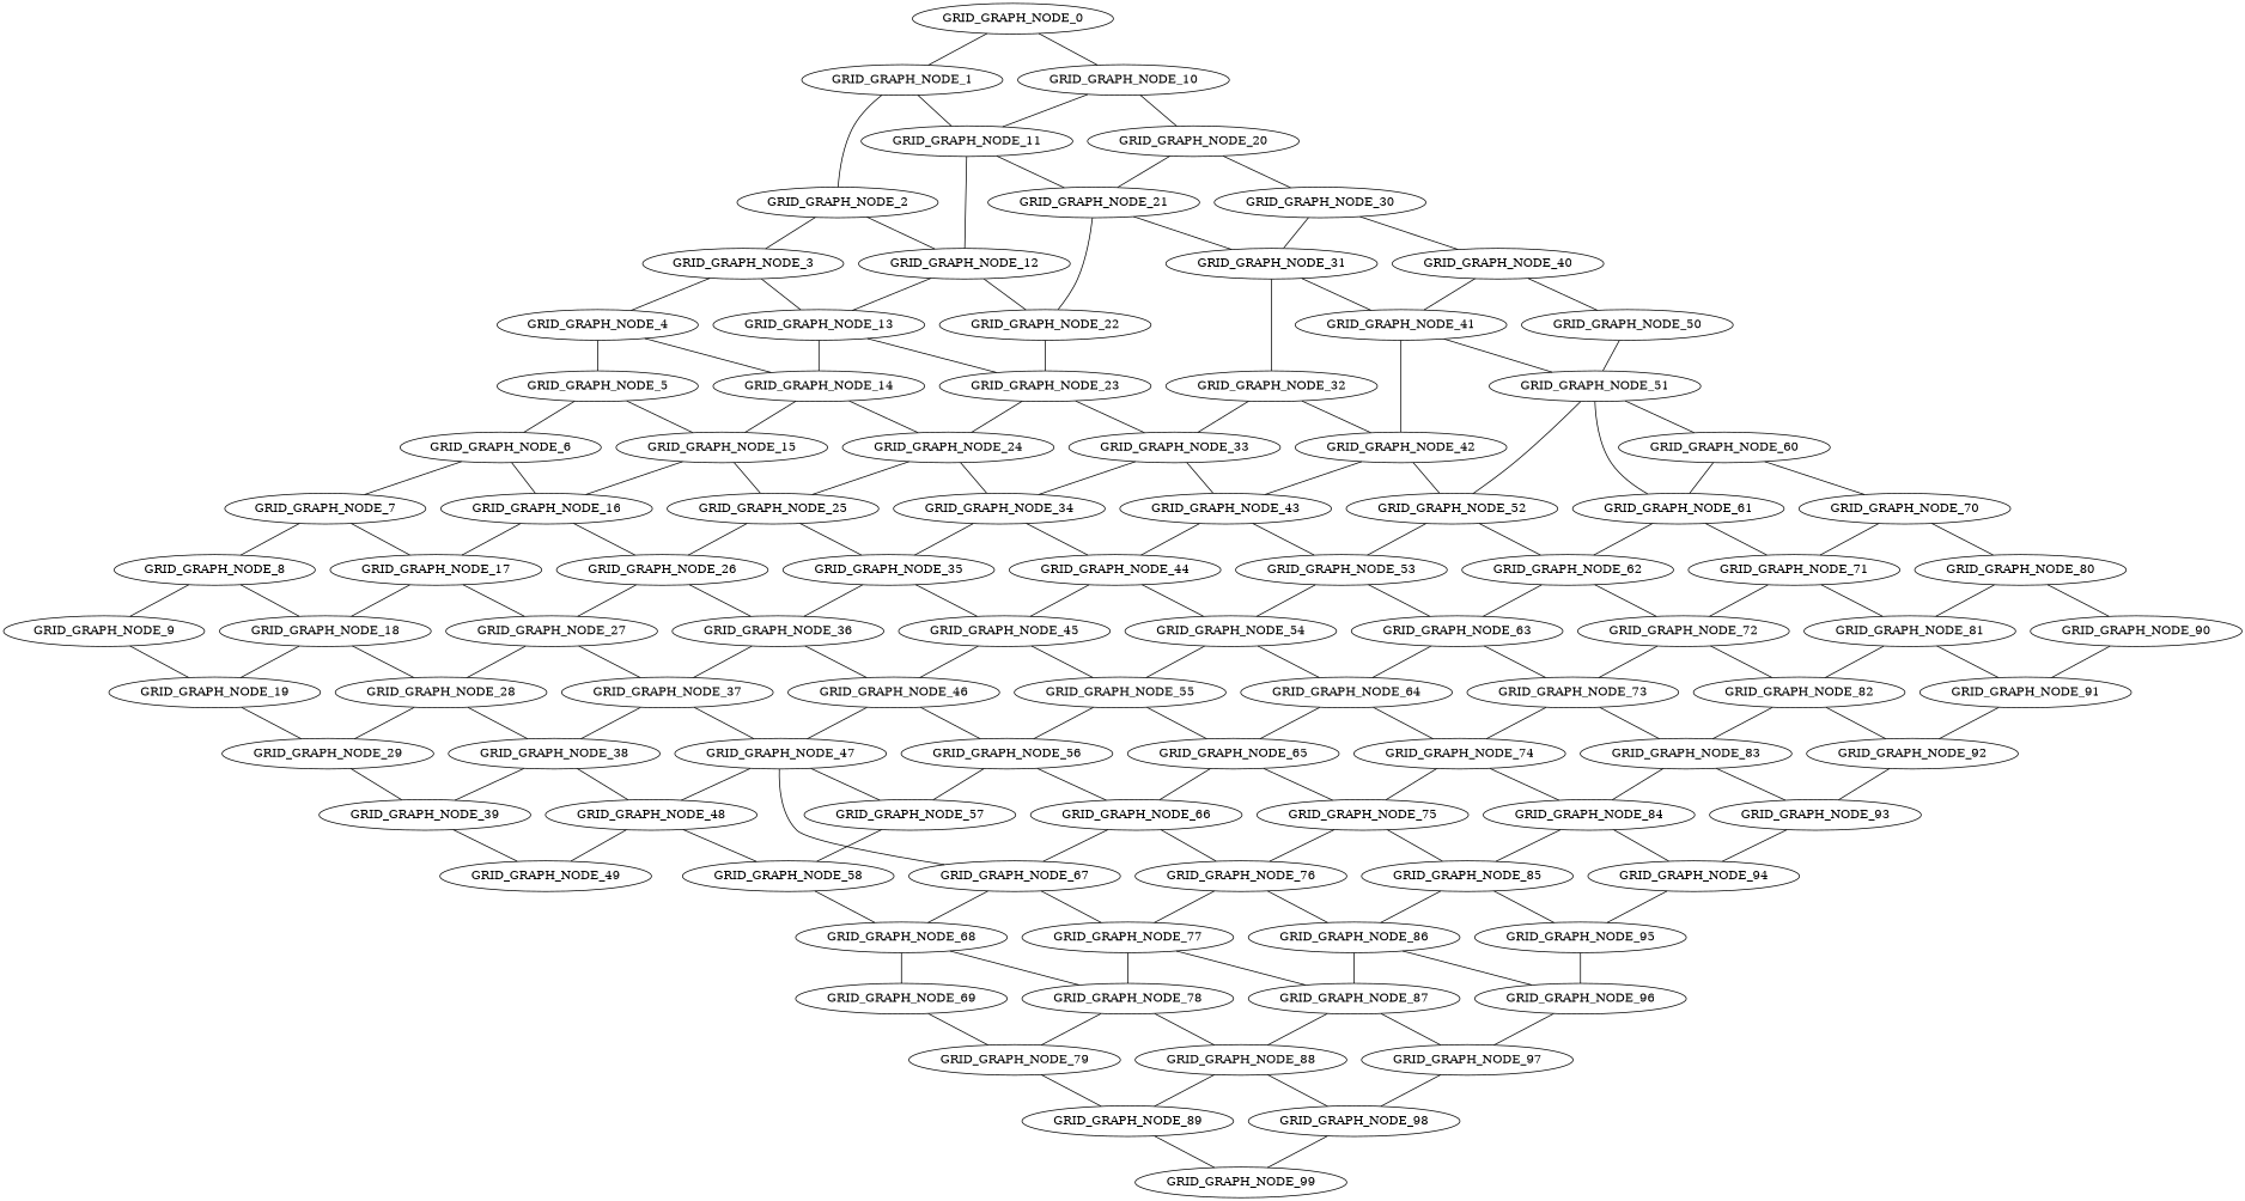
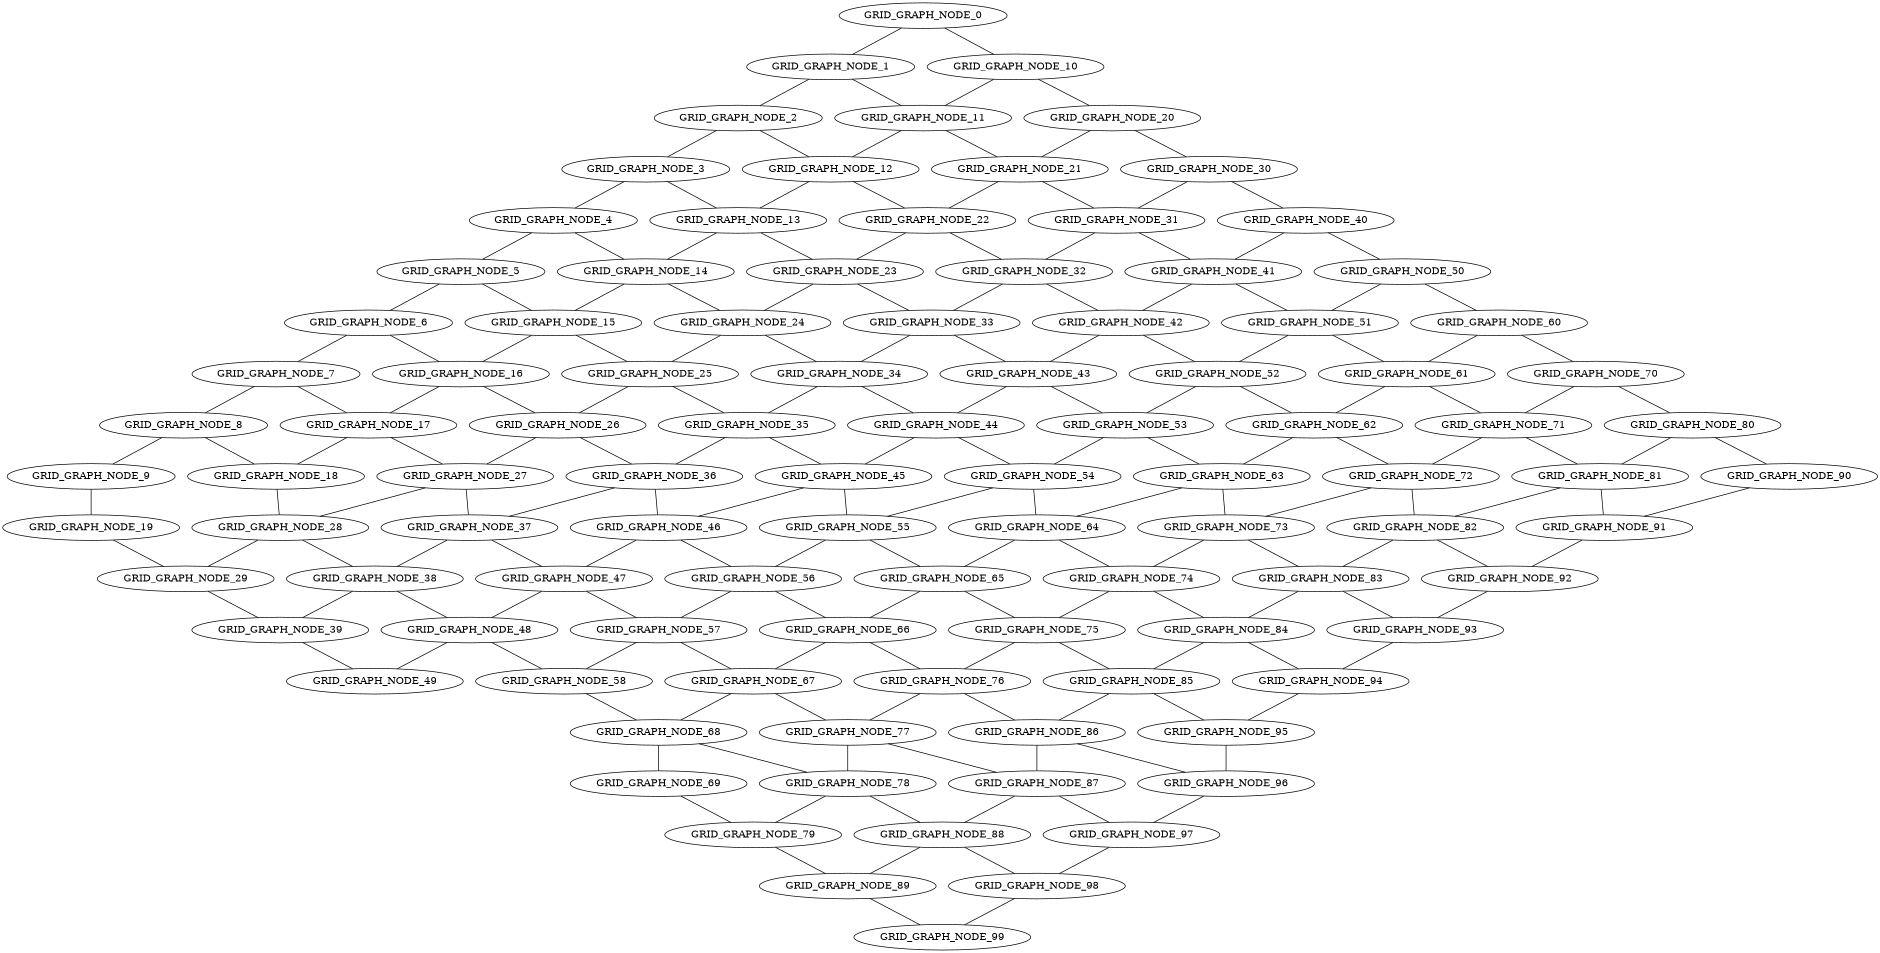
  graph {
    GRID_GRAPH_NODE_0
    GRID_GRAPH_NODE_1
    GRID_GRAPH_NODE_10
    GRID_GRAPH_NODE_2
    GRID_GRAPH_NODE_11
    GRID_GRAPH_NODE_20
    GRID_GRAPH_NODE_3
    GRID_GRAPH_NODE_12
    GRID_GRAPH_NODE_21
    GRID_GRAPH_NODE_30
    GRID_GRAPH_NODE_4
    GRID_GRAPH_NODE_13
    GRID_GRAPH_NODE_22
    GRID_GRAPH_NODE_31
    GRID_GRAPH_NODE_5
    GRID_GRAPH_NODE_14
    GRID_GRAPH_NODE_23
    GRID_GRAPH_NODE_32
    GRID_GRAPH_NODE_6
    GRID_GRAPH_NODE_15
    GRID_GRAPH_NODE_24
    GRID_GRAPH_NODE_33
    GRID_GRAPH_NODE_7
    GRID_GRAPH_NODE_16
    GRID_GRAPH_NODE_25
    GRID_GRAPH_NODE_34
    GRID_GRAPH_NODE_8
    GRID_GRAPH_NODE_17
    GRID_GRAPH_NODE_26
    GRID_GRAPH_NODE_35
    GRID_GRAPH_NODE_9
    GRID_GRAPH_NODE_18
    GRID_GRAPH_NODE_27
    GRID_GRAPH_NODE_36
    GRID_GRAPH_NODE_19
    GRID_GRAPH_NODE_28
    GRID_GRAPH_NODE_37
    GRID_GRAPH_NODE_29
    GRID_GRAPH_NODE_38
    GRID_GRAPH_NODE_39
    GRID_GRAPH_NODE_40
    GRID_GRAPH_NODE_41
    GRID_GRAPH_NODE_42
    GRID_GRAPH_NODE_43
    GRID_GRAPH_NODE_44
    GRID_GRAPH_NODE_45
    GRID_GRAPH_NODE_46
    GRID_GRAPH_NODE_47
    GRID_GRAPH_NODE_48
    GRID_GRAPH_NODE_49
    GRID_GRAPH_NODE_50
    GRID_GRAPH_NODE_51
    GRID_GRAPH_NODE_52
    GRID_GRAPH_NODE_53
    GRID_GRAPH_NODE_54
    GRID_GRAPH_NODE_55
    GRID_GRAPH_NODE_56
    GRID_GRAPH_NODE_57
    GRID_GRAPH_NODE_58
    GRID_GRAPH_NODE_60
    GRID_GRAPH_NODE_61
    GRID_GRAPH_NODE_62
    GRID_GRAPH_NODE_63
    GRID_GRAPH_NODE_64
    GRID_GRAPH_NODE_65
    GRID_GRAPH_NODE_66
    GRID_GRAPH_NODE_67
    GRID_GRAPH_NODE_68
    GRID_GRAPH_NODE_70
    GRID_GRAPH_NODE_71
    GRID_GRAPH_NODE_72
    GRID_GRAPH_NODE_73
    GRID_GRAPH_NODE_74
    GRID_GRAPH_NODE_75
    GRID_GRAPH_NODE_76
    GRID_GRAPH_NODE_77
    GRID_GRAPH_NODE_69
    GRID_GRAPH_NODE_78
    GRID_GRAPH_NODE_79
    GRID_GRAPH_NODE_80
    GRID_GRAPH_NODE_81
    GRID_GRAPH_NODE_82
    GRID_GRAPH_NODE_83
    GRID_GRAPH_NODE_84
    GRID_GRAPH_NODE_85
    GRID_GRAPH_NODE_86
    GRID_GRAPH_NODE_87
    GRID_GRAPH_NODE_88
    GRID_GRAPH_NODE_89
    GRID_GRAPH_NODE_90
    GRID_GRAPH_NODE_91
    GRID_GRAPH_NODE_92
    GRID_GRAPH_NODE_93
    GRID_GRAPH_NODE_94
    GRID_GRAPH_NODE_95
    GRID_GRAPH_NODE_96
    GRID_GRAPH_NODE_97
    GRID_GRAPH_NODE_98
    GRID_GRAPH_NODE_99
    GRID_GRAPH_NODE_0 -- GRID_GRAPH_NODE_1
    GRID_GRAPH_NODE_0 -- GRID_GRAPH_NODE_10
    GRID_GRAPH_NODE_1 -- GRID_GRAPH_NODE_2
    GRID_GRAPH_NODE_1 -- GRID_GRAPH_NODE_11
    GRID_GRAPH_NODE_10 -- GRID_GRAPH_NODE_11
    GRID_GRAPH_NODE_10 -- GRID_GRAPH_NODE_20
    GRID_GRAPH_NODE_2 -- GRID_GRAPH_NODE_3
    GRID_GRAPH_NODE_2 -- GRID_GRAPH_NODE_12
    GRID_GRAPH_NODE_11 -- GRID_GRAPH_NODE_12
    GRID_GRAPH_NODE_11 -- GRID_GRAPH_NODE_21
    GRID_GRAPH_NODE_20 -- GRID_GRAPH_NODE_21
    GRID_GRAPH_NODE_20 -- GRID_GRAPH_NODE_30
    GRID_GRAPH_NODE_3 -- GRID_GRAPH_NODE_4
    GRID_GRAPH_NODE_3 -- GRID_GRAPH_NODE_13
    GRID_GRAPH_NODE_12 -- GRID_GRAPH_NODE_13
    GRID_GRAPH_NODE_12 -- GRID_GRAPH_NODE_22
    GRID_GRAPH_NODE_21 -- GRID_GRAPH_NODE_22
    GRID_GRAPH_NODE_21 -- GRID_GRAPH_NODE_31
    GRID_GRAPH_NODE_30 -- GRID_GRAPH_NODE_31
    GRID_GRAPH_NODE_30 -- GRID_GRAPH_NODE_40
    GRID_GRAPH_NODE_4 -- GRID_GRAPH_NODE_5
    GRID_GRAPH_NODE_4 -- GRID_GRAPH_NODE_14
    GRID_GRAPH_NODE_13 -- GRID_GRAPH_NODE_14
    GRID_GRAPH_NODE_13 -- GRID_GRAPH_NODE_23
    GRID_GRAPH_NODE_22 -- GRID_GRAPH_NODE_23
+   GRID_GRAPH_NODE_22 -- GRID_GRAPH_NODE_32
    GRID_GRAPH_NODE_31 -- GRID_GRAPH_NODE_32
    GRID_GRAPH_NODE_31 -- GRID_GRAPH_NODE_41
    GRID_GRAPH_NODE_5 -- GRID_GRAPH_NODE_6
    GRID_GRAPH_NODE_5 -- GRID_GRAPH_NODE_15
    GRID_GRAPH_NODE_14 -- GRID_GRAPH_NODE_15
    GRID_GRAPH_NODE_14 -- GRID_GRAPH_NODE_24
    GRID_GRAPH_NODE_23 -- GRID_GRAPH_NODE_24
    GRID_GRAPH_NODE_23 -- GRID_GRAPH_NODE_33
    GRID_GRAPH_NODE_32 -- GRID_GRAPH_NODE_33
    GRID_GRAPH_NODE_32 -- GRID_GRAPH_NODE_42
    GRID_GRAPH_NODE_6 -- GRID_GRAPH_NODE_7
    GRID_GRAPH_NODE_6 -- GRID_GRAPH_NODE_16
    GRID_GRAPH_NODE_15 -- GRID_GRAPH_NODE_16
    GRID_GRAPH_NODE_15 -- GRID_GRAPH_NODE_25
    GRID_GRAPH_NODE_24 -- GRID_GRAPH_NODE_25
    GRID_GRAPH_NODE_24 -- GRID_GRAPH_NODE_34
    GRID_GRAPH_NODE_33 -- GRID_GRAPH_NODE_34
    GRID_GRAPH_NODE_33 -- GRID_GRAPH_NODE_43
    GRID_GRAPH_NODE_7 -- GRID_GRAPH_NODE_8
    GRID_GRAPH_NODE_7 -- GRID_GRAPH_NODE_17
    GRID_GRAPH_NODE_16 -- GRID_GRAPH_NODE_17
    GRID_GRAPH_NODE_16 -- GRID_GRAPH_NODE_26
    GRID_GRAPH_NODE_25 -- GRID_GRAPH_NODE_26
    GRID_GRAPH_NODE_25 -- GRID_GRAPH_NODE_35
    GRID_GRAPH_NODE_34 -- GRID_GRAPH_NODE_35
    GRID_GRAPH_NODE_34 -- GRID_GRAPH_NODE_44
    GRID_GRAPH_NODE_8 -- GRID_GRAPH_NODE_9
    GRID_GRAPH_NODE_8 -- GRID_GRAPH_NODE_18
    GRID_GRAPH_NODE_17 -- GRID_GRAPH_NODE_18
    GRID_GRAPH_NODE_17 -- GRID_GRAPH_NODE_27
    GRID_GRAPH_NODE_26 -- GRID_GRAPH_NODE_27
    GRID_GRAPH_NODE_26 -- GRID_GRAPH_NODE_36
    GRID_GRAPH_NODE_35 -- GRID_GRAPH_NODE_36
    GRID_GRAPH_NODE_35 -- GRID_GRAPH_NODE_45
    GRID_GRAPH_NODE_9 -- GRID_GRAPH_NODE_19
-   GRID_GRAPH_NODE_18 -- GRID_GRAPH_NODE_19
    GRID_GRAPH_NODE_18 -- GRID_GRAPH_NODE_28
    GRID_GRAPH_NODE_27 -- GRID_GRAPH_NODE_28
    GRID_GRAPH_NODE_27 -- GRID_GRAPH_NODE_37
    GRID_GRAPH_NODE_36 -- GRID_GRAPH_NODE_37
    GRID_GRAPH_NODE_36 -- GRID_GRAPH_NODE_46
    GRID_GRAPH_NODE_19 -- GRID_GRAPH_NODE_29
    GRID_GRAPH_NODE_28 -- GRID_GRAPH_NODE_29
    GRID_GRAPH_NODE_28 -- GRID_GRAPH_NODE_38
    GRID_GRAPH_NODE_37 -- GRID_GRAPH_NODE_38
    GRID_GRAPH_NODE_37 -- GRID_GRAPH_NODE_47
    GRID_GRAPH_NODE_29 -- GRID_GRAPH_NODE_39
    GRID_GRAPH_NODE_38 -- GRID_GRAPH_NODE_39
    GRID_GRAPH_NODE_38 -- GRID_GRAPH_NODE_48
    GRID_GRAPH_NODE_39 -- GRID_GRAPH_NODE_49
    GRID_GRAPH_NODE_40 -- GRID_GRAPH_NODE_41
    GRID_GRAPH_NODE_40 -- GRID_GRAPH_NODE_50
    GRID_GRAPH_NODE_41 -- GRID_GRAPH_NODE_42
    GRID_GRAPH_NODE_41 -- GRID_GRAPH_NODE_51
    GRID_GRAPH_NODE_42 -- GRID_GRAPH_NODE_43
    GRID_GRAPH_NODE_42 -- GRID_GRAPH_NODE_52
    GRID_GRAPH_NODE_43 -- GRID_GRAPH_NODE_44
    GRID_GRAPH_NODE_43 -- GRID_GRAPH_NODE_53
    GRID_GRAPH_NODE_44 -- GRID_GRAPH_NODE_45
    GRID_GRAPH_NODE_44 -- GRID_GRAPH_NODE_54
    GRID_GRAPH_NODE_45 -- GRID_GRAPH_NODE_46
    GRID_GRAPH_NODE_45 -- GRID_GRAPH_NODE_55
    GRID_GRAPH_NODE_46 -- GRID_GRAPH_NODE_47
    GRID_GRAPH_NODE_46 -- GRID_GRAPH_NODE_56
    GRID_GRAPH_NODE_47 -- GRID_GRAPH_NODE_48
    GRID_GRAPH_NODE_47 -- GRID_GRAPH_NODE_57
    GRID_GRAPH_NODE_48 -- GRID_GRAPH_NODE_49
    GRID_GRAPH_NODE_48 -- GRID_GRAPH_NODE_58
    GRID_GRAPH_NODE_50 -- GRID_GRAPH_NODE_51
-   GRID_GRAPH_NODE_51 -- GRID_GRAPH_NODE_60
+   GRID_GRAPH_NODE_50 -- GRID_GRAPH_NODE_60
    GRID_GRAPH_NODE_51 -- GRID_GRAPH_NODE_52
    GRID_GRAPH_NODE_51 -- GRID_GRAPH_NODE_61
    GRID_GRAPH_NODE_52 -- GRID_GRAPH_NODE_53
    GRID_GRAPH_NODE_52 -- GRID_GRAPH_NODE_62
    GRID_GRAPH_NODE_53 -- GRID_GRAPH_NODE_54
    GRID_GRAPH_NODE_53 -- GRID_GRAPH_NODE_63
    GRID_GRAPH_NODE_54 -- GRID_GRAPH_NODE_55
    GRID_GRAPH_NODE_54 -- GRID_GRAPH_NODE_64
    GRID_GRAPH_NODE_55 -- GRID_GRAPH_NODE_56
    GRID_GRAPH_NODE_55 -- GRID_GRAPH_NODE_65
    GRID_GRAPH_NODE_56 -- GRID_GRAPH_NODE_57
    GRID_GRAPH_NODE_56 -- GRID_GRAPH_NODE_66
    GRID_GRAPH_NODE_57 -- GRID_GRAPH_NODE_58
-   GRID_GRAPH_NODE_47 -- GRID_GRAPH_NODE_67
+   GRID_GRAPH_NODE_57 -- GRID_GRAPH_NODE_67
    GRID_GRAPH_NODE_58 -- GRID_GRAPH_NODE_68
    GRID_GRAPH_NODE_60 -- GRID_GRAPH_NODE_61
    GRID_GRAPH_NODE_60 -- GRID_GRAPH_NODE_70
    GRID_GRAPH_NODE_61 -- GRID_GRAPH_NODE_62
    GRID_GRAPH_NODE_61 -- GRID_GRAPH_NODE_71
    GRID_GRAPH_NODE_62 -- GRID_GRAPH_NODE_63
    GRID_GRAPH_NODE_62 -- GRID_GRAPH_NODE_72
    GRID_GRAPH_NODE_63 -- GRID_GRAPH_NODE_64
    GRID_GRAPH_NODE_63 -- GRID_GRAPH_NODE_73
    GRID_GRAPH_NODE_64 -- GRID_GRAPH_NODE_65
    GRID_GRAPH_NODE_64 -- GRID_GRAPH_NODE_74
    GRID_GRAPH_NODE_65 -- GRID_GRAPH_NODE_66
    GRID_GRAPH_NODE_65 -- GRID_GRAPH_NODE_75
    GRID_GRAPH_NODE_66 -- GRID_GRAPH_NODE_67
    GRID_GRAPH_NODE_66 -- GRID_GRAPH_NODE_76
    GRID_GRAPH_NODE_67 -- GRID_GRAPH_NODE_68
    GRID_GRAPH_NODE_67 -- GRID_GRAPH_NODE_77
    GRID_GRAPH_NODE_68 -- GRID_GRAPH_NODE_69
    GRID_GRAPH_NODE_68 -- GRID_GRAPH_NODE_78
    GRID_GRAPH_NODE_70 -- GRID_GRAPH_NODE_71
    GRID_GRAPH_NODE_70 -- GRID_GRAPH_NODE_80
    GRID_GRAPH_NODE_71 -- GRID_GRAPH_NODE_72
    GRID_GRAPH_NODE_71 -- GRID_GRAPH_NODE_81
    GRID_GRAPH_NODE_72 -- GRID_GRAPH_NODE_73
    GRID_GRAPH_NODE_72 -- GRID_GRAPH_NODE_82
    GRID_GRAPH_NODE_73 -- GRID_GRAPH_NODE_74
    GRID_GRAPH_NODE_73 -- GRID_GRAPH_NODE_83
    GRID_GRAPH_NODE_74 -- GRID_GRAPH_NODE_75
    GRID_GRAPH_NODE_74 -- GRID_GRAPH_NODE_84
    GRID_GRAPH_NODE_75 -- GRID_GRAPH_NODE_76
    GRID_GRAPH_NODE_75 -- GRID_GRAPH_NODE_85
    GRID_GRAPH_NODE_76 -- GRID_GRAPH_NODE_77
    GRID_GRAPH_NODE_76 -- GRID_GRAPH_NODE_86
    GRID_GRAPH_NODE_77 -- GRID_GRAPH_NODE_78
    GRID_GRAPH_NODE_77 -- GRID_GRAPH_NODE_87
    GRID_GRAPH_NODE_69 -- GRID_GRAPH_NODE_79
    GRID_GRAPH_NODE_78 -- GRID_GRAPH_NODE_79
    GRID_GRAPH_NODE_78 -- GRID_GRAPH_NODE_88
    GRID_GRAPH_NODE_79 -- GRID_GRAPH_NODE_89
    GRID_GRAPH_NODE_80 -- GRID_GRAPH_NODE_81
    GRID_GRAPH_NODE_80 -- GRID_GRAPH_NODE_90
    GRID_GRAPH_NODE_81 -- GRID_GRAPH_NODE_82
    GRID_GRAPH_NODE_81 -- GRID_GRAPH_NODE_91
    GRID_GRAPH_NODE_82 -- GRID_GRAPH_NODE_83
    GRID_GRAPH_NODE_82 -- GRID_GRAPH_NODE_92
    GRID_GRAPH_NODE_83 -- GRID_GRAPH_NODE_84
    GRID_GRAPH_NODE_83 -- GRID_GRAPH_NODE_93
    GRID_GRAPH_NODE_84 -- GRID_GRAPH_NODE_85
    GRID_GRAPH_NODE_84 -- GRID_GRAPH_NODE_94
    GRID_GRAPH_NODE_85 -- GRID_GRAPH_NODE_86
    GRID_GRAPH_NODE_85 -- GRID_GRAPH_NODE_95
    GRID_GRAPH_NODE_86 -- GRID_GRAPH_NODE_87
    GRID_GRAPH_NODE_86 -- GRID_GRAPH_NODE_96
    GRID_GRAPH_NODE_87 -- GRID_GRAPH_NODE_88
    GRID_GRAPH_NODE_87 -- GRID_GRAPH_NODE_97
    GRID_GRAPH_NODE_88 -- GRID_GRAPH_NODE_89
    GRID_GRAPH_NODE_88 -- GRID_GRAPH_NODE_98
    GRID_GRAPH_NODE_89 -- GRID_GRAPH_NODE_99
    GRID_GRAPH_NODE_90 -- GRID_GRAPH_NODE_91
    GRID_GRAPH_NODE_91 -- GRID_GRAPH_NODE_92
    GRID_GRAPH_NODE_92 -- GRID_GRAPH_NODE_93
    GRID_GRAPH_NODE_93 -- GRID_GRAPH_NODE_94
    GRID_GRAPH_NODE_94 -- GRID_GRAPH_NODE_95
    GRID_GRAPH_NODE_95 -- GRID_GRAPH_NODE_96
    GRID_GRAPH_NODE_96 -- GRID_GRAPH_NODE_97
    GRID_GRAPH_NODE_97 -- GRID_GRAPH_NODE_98
    GRID_GRAPH_NODE_98 -- GRID_GRAPH_NODE_99
  }
